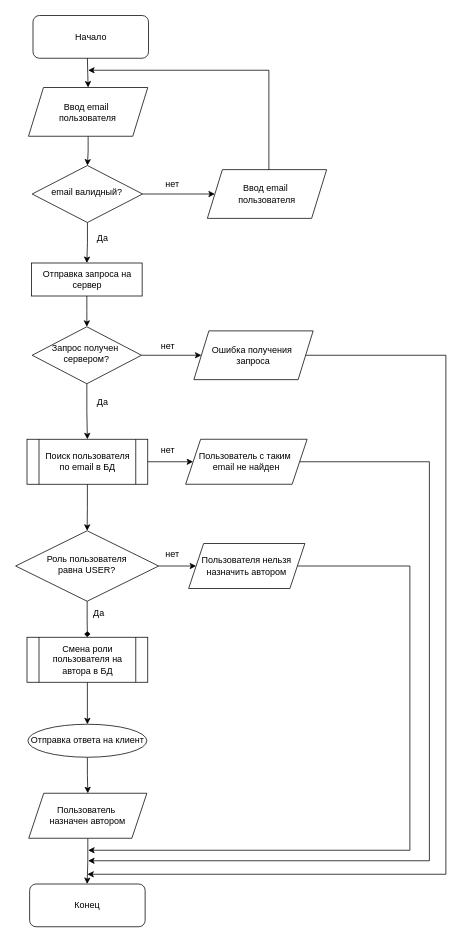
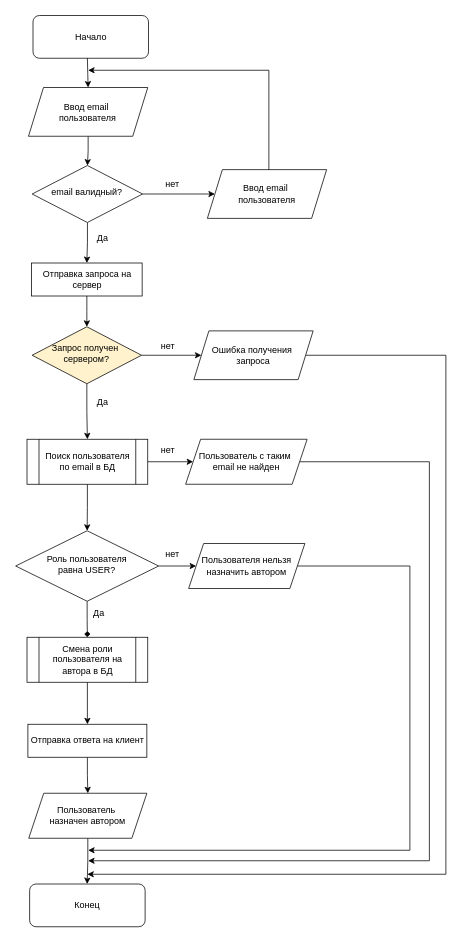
  <mxCell id="0" />
  <mxCell id="1" parent="0" />
  <mxCell id="2" value="" style="edgeStyle=orthogonalEdgeStyle;rounded=0;orthogonalLoop=1;jettySize=auto;html=1;" parent="1" target="8" edge="1"><mxGeometry relative="1" as="geometry"><mxPoint x="116" y="76" as="sourcePoint" /></mxGeometry></mxCell>
  <mxCell id="3" value="" style="edgeStyle=orthogonalEdgeStyle;rounded=0;orthogonalLoop=1;jettySize=auto;html=1;" parent="1" source="5" target="10" edge="1"><mxGeometry relative="1" as="geometry" /></mxCell>
  <mxCell id="4" value="" style="edgeStyle=orthogonalEdgeStyle;rounded=0;orthogonalLoop=1;jettySize=auto;html=1;" parent="1" source="5" edge="1"><mxGeometry relative="1" as="geometry"><mxPoint x="286" y="258" as="targetPoint" /></mxGeometry></mxCell>
  <mxCell id="5" value="email валидный?" style="rhombus;whiteSpace=wrap;html=1;shadow=0;fontFamily=Helvetica;fontSize=12;align=center;strokeWidth=1;spacing=6;spacingTop=-4;" parent="1" vertex="1"><mxGeometry x="42.38" y="220" width="147.25" height="76" as="geometry" /></mxCell>
  <mxCell id="6" value="нет" style="text;html=1;align=center;verticalAlign=middle;resizable=0;points=[];autosize=1;strokeColor=none;fillColor=none;" parent="1" vertex="1"><mxGeometry x="211" y="232" width="36" height="26" as="geometry" /></mxCell>
  <mxCell id="7" value="" style="edgeStyle=orthogonalEdgeStyle;rounded=0;orthogonalLoop=1;jettySize=auto;html=1;" parent="1" source="8" target="5" edge="1"><mxGeometry relative="1" as="geometry" /></mxCell>
  <mxCell id="8" value="&lt;span style=&quot;color: rgb(0, 0, 0); font-family: Helvetica; font-size: 12px; font-style: normal; font-variant-ligatures: normal; font-variant-caps: normal; font-weight: 400; letter-spacing: normal; orphans: 2; text-align: center; text-indent: 0px; text-transform: none; widows: 2; word-spacing: 0px; -webkit-text-stroke-width: 0px; white-space: normal; background-color: rgb(255, 255, 255); text-decoration-thickness: initial; text-decoration-style: initial; text-decoration-color: initial; display: inline !important; float: none;&quot;&gt;Ввод email&amp;nbsp;&lt;/span&gt;&lt;div&gt;&lt;span style=&quot;color: rgb(0, 0, 0); font-family: Helvetica; font-size: 12px; font-style: normal; font-variant-ligatures: normal; font-variant-caps: normal; font-weight: 400; letter-spacing: normal; orphans: 2; text-align: center; text-indent: 0px; text-transform: none; widows: 2; word-spacing: 0px; -webkit-text-stroke-width: 0px; white-space: normal; background-color: rgb(255, 255, 255); text-decoration-thickness: initial; text-decoration-style: initial; text-decoration-color: initial; display: inline !important; float: none;&quot;&gt;пользователя&lt;/span&gt;&lt;br&gt;&lt;/div&gt;" style="shape=parallelogram;perimeter=parallelogramPerimeter;whiteSpace=wrap;html=1;fixedSize=1;" parent="1" vertex="1"><mxGeometry x="37.49" y="116" width="159.02" height="65" as="geometry" /></mxCell>
  <mxCell id="9" value="" style="edgeStyle=orthogonalEdgeStyle;rounded=0;orthogonalLoop=1;jettySize=auto;html=1;" parent="1" source="10" target="13" edge="1"><mxGeometry relative="1" as="geometry" /></mxCell>
  <mxCell id="10" value="Отправка запроса на сервер" style="rounded=0;whiteSpace=wrap;html=1;fontSize=12;glass=0;strokeWidth=1;shadow=0;" parent="1" vertex="1"><mxGeometry x="41.52" y="350" width="147.5" height="44" as="geometry" /></mxCell>
  <mxCell id="11" value="" style="edgeStyle=orthogonalEdgeStyle;rounded=0;orthogonalLoop=1;jettySize=auto;html=1;entryX=0;entryY=0.5;entryDx=0;entryDy=0;" parent="1" source="13" target="41" edge="1"><mxGeometry relative="1" as="geometry"><mxPoint x="267" y="473" as="targetPoint" /></mxGeometry></mxCell>
  <mxCell id="12" value="" style="edgeStyle=orthogonalEdgeStyle;rounded=0;orthogonalLoop=1;jettySize=auto;html=1;" parent="1" source="13" target="18" edge="1"><mxGeometry relative="1" as="geometry" /></mxCell>
- <mxCell id="13" value="Запрос получен&amp;nbsp;&lt;div&gt;сервером?&lt;/div&gt;" style="rhombus;whiteSpace=wrap;html=1;shadow=0;fontFamily=Helvetica;fontSize=12;align=center;strokeWidth=1;spacing=6;spacingTop=-4;" parent="1" vertex="1"><mxGeometry x="42.38" y="435" width="145.77" height="76" as="geometry" /></mxCell>
+ <mxCell id="13" value="Запрос получен&amp;nbsp;&lt;div&gt;сервером?&lt;/div&gt;" style="rhombus;whiteSpace=wrap;html=1;shadow=0;fontFamily=Helvetica;fontSize=12;align=center;strokeWidth=1;spacing=6;spacingTop=-4;fillColor=#fff2cc;" parent="1" vertex="1"><mxGeometry x="42.38" y="435" width="145.77" height="76" as="geometry" /></mxCell>
  <mxCell id="14" style="edgeStyle=orthogonalEdgeStyle;rounded=0;orthogonalLoop=1;jettySize=auto;html=1;" parent="1" edge="1"><mxGeometry relative="1" as="geometry"><Array as="points"><mxPoint x="358" y="93" /></Array><mxPoint x="358" y="228" as="sourcePoint" /><mxPoint x="117" y="93" as="targetPoint" /></mxGeometry></mxCell>
  <mxCell id="15" value="нет" style="text;html=1;align=center;verticalAlign=middle;resizable=0;points=[];autosize=1;strokeColor=none;fillColor=none;" parent="1" vertex="1"><mxGeometry x="205" y="448" width="36" height="26" as="geometry" /></mxCell>
  <mxCell id="16" value="" style="edgeStyle=orthogonalEdgeStyle;rounded=0;orthogonalLoop=1;jettySize=auto;html=1;" parent="1" source="18" target="22" edge="1"><mxGeometry relative="1" as="geometry" /></mxCell>
  <mxCell id="17" value="" style="edgeStyle=orthogonalEdgeStyle;rounded=0;orthogonalLoop=1;jettySize=auto;html=1;" parent="1" source="18" target="26" edge="1"><mxGeometry relative="1" as="geometry" /></mxCell>
  <mxCell id="18" value="Поиск пользователя по email в БД" style="shape=process;whiteSpace=wrap;html=1;backgroundOutline=1;" parent="1" vertex="1"><mxGeometry x="35.51" y="585" width="161" height="60" as="geometry" /></mxCell>
  <mxCell id="19" value="Да" style="text;html=1;align=center;verticalAlign=middle;resizable=0;points=[];autosize=1;strokeColor=none;fillColor=none;" parent="1" vertex="1"><mxGeometry x="119" y="523" width="33" height="26" as="geometry" /></mxCell>
  <mxCell id="20" value="Да" style="text;html=1;align=center;verticalAlign=middle;resizable=0;points=[];autosize=1;strokeColor=none;fillColor=none;" parent="1" vertex="1"><mxGeometry x="119" y="304" width="33" height="26" as="geometry" /></mxCell>
  <mxCell id="21" style="edgeStyle=orthogonalEdgeStyle;rounded=0;orthogonalLoop=1;jettySize=auto;html=1;" parent="1" source="22" edge="1"><mxGeometry relative="1" as="geometry"><mxPoint x="117" y="1147" as="targetPoint" /><Array as="points"><mxPoint x="572" y="615" /><mxPoint x="572" y="1147" /></Array></mxGeometry></mxCell>
  <mxCell id="22" value="Пользователь с таким&amp;nbsp;&lt;div&gt;email не найден&lt;/div&gt;" style="shape=parallelogram;perimeter=parallelogramPerimeter;whiteSpace=wrap;html=1;fixedSize=1;" parent="1" vertex="1"><mxGeometry x="247" y="585" width="162" height="60" as="geometry" /></mxCell>
  <mxCell id="23" value="нет" style="text;html=1;align=center;verticalAlign=middle;resizable=0;points=[];autosize=1;strokeColor=none;fillColor=none;" parent="1" vertex="1"><mxGeometry x="205" y="587" width="36" height="26" as="geometry" /></mxCell>
  <mxCell id="24" value="" style="edgeStyle=orthogonalEdgeStyle;rounded=0;orthogonalLoop=1;jettySize=auto;html=1;" parent="1" source="26" target="28" edge="1"><mxGeometry relative="1" as="geometry" /></mxCell>
  <mxCell id="25" value="" style="edgeStyle=orthogonalEdgeStyle;rounded=0;orthogonalLoop=1;jettySize=auto;html=1;endArrow=diamond;" parent="1" source="26" target="31" edge="1"><mxGeometry relative="1" as="geometry" /></mxCell>
  <mxCell id="26" value="Роль пользователя&lt;div&gt;равна USER?&lt;/div&gt;" style="rhombus;whiteSpace=wrap;html=1;shadow=0;fontFamily=Helvetica;fontSize=12;align=center;strokeWidth=1;spacing=6;spacingTop=-4;" parent="1" vertex="1"><mxGeometry x="20.38" y="707" width="190.62" height="94" as="geometry" /></mxCell>
  <mxCell id="27" style="edgeStyle=orthogonalEdgeStyle;rounded=0;orthogonalLoop=1;jettySize=auto;html=1;" parent="1" source="28" edge="1"><mxGeometry relative="1" as="geometry"><mxPoint x="117" y="1133" as="targetPoint" /><Array as="points"><mxPoint x="546" y="754" /><mxPoint x="546" y="1133" /></Array></mxGeometry></mxCell>
  <mxCell id="28" value="Пользователя нельзя&lt;div&gt;назначить автором&lt;/div&gt;" style="shape=parallelogram;perimeter=parallelogramPerimeter;whiteSpace=wrap;html=1;fixedSize=1;" parent="1" vertex="1"><mxGeometry x="251" y="724" width="155" height="60" as="geometry" /></mxCell>
  <mxCell id="29" value="нет" style="text;html=1;align=center;verticalAlign=middle;resizable=0;points=[];autosize=1;strokeColor=none;fillColor=none;" parent="1" vertex="1"><mxGeometry x="211" y="725" width="36" height="26" as="geometry" /></mxCell>
  <mxCell id="30" value="" style="edgeStyle=orthogonalEdgeStyle;rounded=0;orthogonalLoop=1;jettySize=auto;html=1;" parent="1" source="31" target="33" edge="1"><mxGeometry relative="1" as="geometry" /></mxCell>
  <mxCell id="31" value="Смена роли пользователя на автора в БД" style="shape=process;whiteSpace=wrap;html=1;backgroundOutline=1;" parent="1" vertex="1"><mxGeometry x="35.51" y="849" width="161" height="60" as="geometry" /></mxCell>
  <mxCell id="32" value="" style="edgeStyle=orthogonalEdgeStyle;rounded=0;orthogonalLoop=1;jettySize=auto;html=1;" parent="1" source="33" target="35" edge="1"><mxGeometry relative="1" as="geometry" /></mxCell>
- <mxCell id="33" value="Отправка ответа на клиент" style="ellipse;whiteSpace=wrap;html=1;fontSize=12;glass=0;strokeWidth=1;shadow=0;" parent="1" vertex="1"><mxGeometry x="36.7" y="965" width="158.62" height="44" as="geometry" /></mxCell>
+ <mxCell id="33" value="Отправка ответа на клиент" style="rounded=0;whiteSpace=wrap;html=1;fontSize=12;glass=0;strokeWidth=1;shadow=0;" parent="1" vertex="1"><mxGeometry x="36.7" y="965" width="158.62" height="44" as="geometry" /></mxCell>
  <mxCell id="34" value="" style="edgeStyle=orthogonalEdgeStyle;rounded=0;orthogonalLoop=1;jettySize=auto;html=1;" parent="1" source="35" edge="1"><mxGeometry relative="1" as="geometry"><mxPoint x="115.69" y="1178" as="targetPoint" /></mxGeometry></mxCell>
  <mxCell id="35" value="Пользователь&amp;nbsp;&lt;div&gt;назначен автором&lt;/div&gt;" style="shape=parallelogram;perimeter=parallelogramPerimeter;whiteSpace=wrap;html=1;fixedSize=1;" parent="1" vertex="1"><mxGeometry x="37.83" y="1057" width="157.49" height="60" as="geometry" /></mxCell>
  <mxCell id="36" value="Начало" style="rounded=1;whiteSpace=wrap;html=1;" parent="1" vertex="1"><mxGeometry x="43.51" y="20" width="154" height="57" as="geometry" /></mxCell>
  <mxCell id="37" value="Да" style="text;html=1;align=center;verticalAlign=middle;resizable=0;points=[];autosize=1;strokeColor=none;fillColor=none;" parent="1" vertex="1"><mxGeometry x="114" y="804" width="33" height="26" as="geometry" /></mxCell>
  <mxCell id="38" value="Конец" style="rounded=1;whiteSpace=wrap;html=1;" parent="1" vertex="1"><mxGeometry x="39.01" y="1178" width="154" height="57" as="geometry" /></mxCell>
  <mxCell id="39" value="&lt;span style=&quot;color: rgb(0, 0, 0); font-family: Helvetica; font-size: 12px; font-style: normal; font-variant-ligatures: normal; font-variant-caps: normal; font-weight: 400; letter-spacing: normal; orphans: 2; text-align: center; text-indent: 0px; text-transform: none; widows: 2; word-spacing: 0px; -webkit-text-stroke-width: 0px; white-space: normal; background-color: rgb(255, 255, 255); text-decoration-thickness: initial; text-decoration-style: initial; text-decoration-color: initial; display: inline !important; float: none;&quot;&gt;Ввод email&amp;nbsp;&lt;/span&gt;&lt;div&gt;&lt;span style=&quot;color: rgb(0, 0, 0); font-family: Helvetica; font-size: 12px; font-style: normal; font-variant-ligatures: normal; font-variant-caps: normal; font-weight: 400; letter-spacing: normal; orphans: 2; text-align: center; text-indent: 0px; text-transform: none; widows: 2; word-spacing: 0px; -webkit-text-stroke-width: 0px; white-space: normal; background-color: rgb(255, 255, 255); text-decoration-thickness: initial; text-decoration-style: initial; text-decoration-color: initial; display: inline !important; float: none;&quot;&gt;пользователя&lt;/span&gt;&lt;br&gt;&lt;/div&gt;" style="shape=parallelogram;perimeter=parallelogramPerimeter;whiteSpace=wrap;html=1;fixedSize=1;" parent="1" vertex="1"><mxGeometry x="276" y="225.5" width="159.02" height="65" as="geometry" /></mxCell>
  <mxCell id="40" style="edgeStyle=orthogonalEdgeStyle;rounded=0;orthogonalLoop=1;jettySize=auto;html=1;" parent="1" source="41" edge="1"><mxGeometry relative="1" as="geometry"><mxPoint x="116" y="1165" as="targetPoint" /><Array as="points"><mxPoint x="594" y="473" /><mxPoint x="594" y="1165" /><mxPoint x="118" y="1165" /></Array></mxGeometry></mxCell>
  <mxCell id="41" value="&lt;div&gt;Ошибка получения&amp;nbsp;&lt;div&gt;запроса&lt;/div&gt;&lt;/div&gt;" style="shape=parallelogram;perimeter=parallelogramPerimeter;whiteSpace=wrap;html=1;fixedSize=1;" parent="1" vertex="1"><mxGeometry x="258" y="440.5" width="159.02" height="65" as="geometry" /></mxCell>
